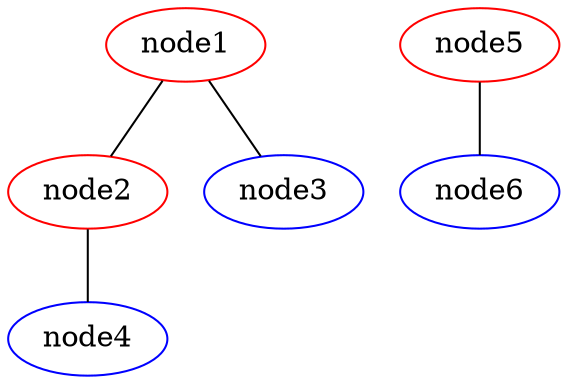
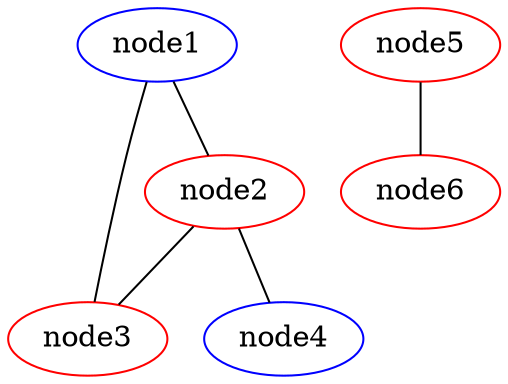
  strict graph {
    node [color=red]
    node2
-   node1
-   node3 [color=blue]
+   node1 [color=blue]
+   node3
    node4 [color=blue]
    node5
-   node6 [color=blue]
+   node6
+   node2 -- node3
    node2 -- node4
    node1 -- node2
    node1 -- node3
    node5 -- node6
  }
